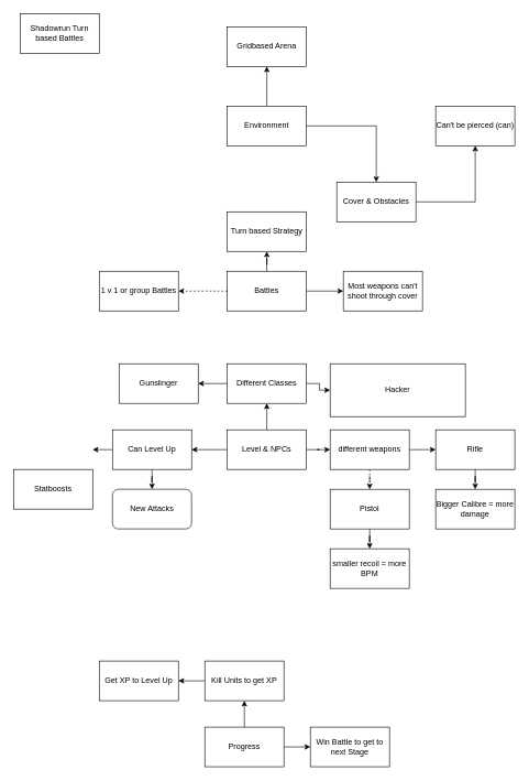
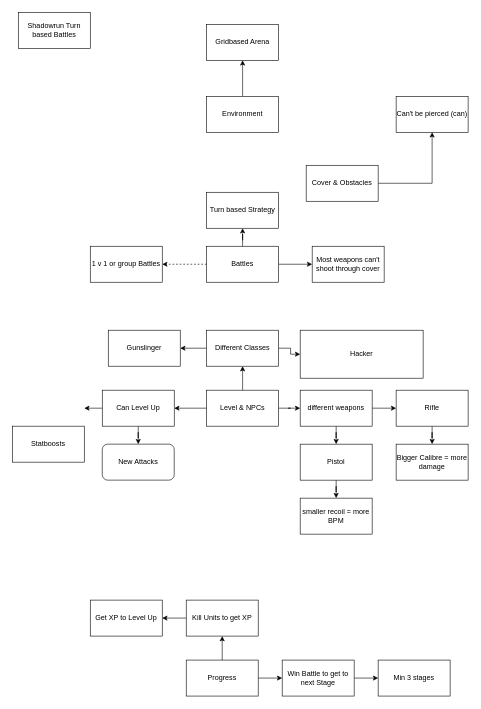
  <mxCell id="0" />
  <mxCell id="1" parent="0" />
  <mxCell id="2" value="Shadowrun Turn based Battles" style="rounded=0;whiteSpace=wrap;html=1;" vertex="1" parent="1"><mxGeometry x="30" y="20" width="120" height="60" as="geometry" /></mxCell>
  <mxCell id="3" value="" style="edgeStyle=orthogonalEdgeStyle;rounded=0;orthogonalLoop=1;jettySize=auto;html=1;" edge="1" parent="1" source="5" target="6"><mxGeometry relative="1" as="geometry" /></mxCell>
- <mxCell id="4" value="" style="edgeStyle=orthogonalEdgeStyle;rounded=0;orthogonalLoop=1;jettySize=auto;html=1;" edge="1" parent="1" source="5" target="8"><mxGeometry relative="1" as="geometry" /></mxCell>
  <mxCell id="5" value="Environment" style="rounded=0;whiteSpace=wrap;html=1;" vertex="1" parent="1"><mxGeometry x="344" y="160" width="120" height="60" as="geometry" /></mxCell>
  <mxCell id="6" value="Gridbased Arena" style="rounded=0;whiteSpace=wrap;html=1;" vertex="1" parent="1"><mxGeometry x="344" y="40" width="120" height="60" as="geometry" /></mxCell>
  <mxCell id="7" value="" style="edgeStyle=orthogonalEdgeStyle;rounded=0;orthogonalLoop=1;jettySize=auto;html=1;" edge="1" parent="1" source="8" target="29"><mxGeometry relative="1" as="geometry" /></mxCell>
  <mxCell id="8" value="Cover &amp;amp; Obstacles" style="rounded=0;whiteSpace=wrap;html=1;" vertex="1" parent="1"><mxGeometry x="510" y="275" width="120" height="60" as="geometry" /></mxCell>
  <mxCell id="9" value="" style="edgeStyle=orthogonalEdgeStyle;rounded=0;orthogonalLoop=1;jettySize=auto;html=1;" edge="1" parent="1" source="12" target="13"><mxGeometry relative="1" as="geometry" /></mxCell>
  <mxCell id="10" value="" style="edgeStyle=orthogonalEdgeStyle;rounded=0;orthogonalLoop=1;jettySize=auto;html=1;dashed=1;" edge="1" parent="1" source="12" target="14"><mxGeometry relative="1" as="geometry" /></mxCell>
  <mxCell id="11" value="" style="edgeStyle=orthogonalEdgeStyle;rounded=0;orthogonalLoop=1;jettySize=auto;html=1;" edge="1" parent="1" source="12" target="30"><mxGeometry relative="1" as="geometry" /></mxCell>
  <mxCell id="12" value="Battles" style="rounded=0;whiteSpace=wrap;html=1;" vertex="1" parent="1"><mxGeometry x="344" y="410" width="120" height="60" as="geometry" /></mxCell>
  <mxCell id="13" value="Turn based Strategy" style="rounded=0;whiteSpace=wrap;html=1;" vertex="1" parent="1"><mxGeometry x="344" y="320" width="120" height="60" as="geometry" /></mxCell>
  <mxCell id="14" value="1 v 1 or group Battles" style="rounded=0;whiteSpace=wrap;html=1;" vertex="1" parent="1"><mxGeometry x="150" y="410" width="120" height="60" as="geometry" /></mxCell>
  <mxCell id="15" value="" style="edgeStyle=orthogonalEdgeStyle;rounded=0;orthogonalLoop=1;jettySize=auto;html=1;" edge="1" parent="1" source="18" target="21"><mxGeometry relative="1" as="geometry" /></mxCell>
  <mxCell id="16" value="" style="edgeStyle=orthogonalEdgeStyle;rounded=0;orthogonalLoop=1;jettySize=auto;html=1;" edge="1" parent="1" source="18" target="24"><mxGeometry relative="1" as="geometry" /></mxCell>
  <mxCell id="17" value="" style="edgeStyle=orthogonalEdgeStyle;rounded=0;orthogonalLoop=1;jettySize=auto;html=1;" edge="1" parent="1" source="18" target="33"><mxGeometry relative="1" as="geometry" /></mxCell>
  <mxCell id="18" value="Level &amp;amp; NPCs" style="rounded=0;whiteSpace=wrap;html=1;" vertex="1" parent="1"><mxGeometry x="344" y="650" width="120" height="60" as="geometry" /></mxCell>
  <mxCell id="19" value="" style="edgeStyle=orthogonalEdgeStyle;rounded=0;orthogonalLoop=1;jettySize=auto;html=1;" edge="1" parent="1" source="21"><mxGeometry relative="1" as="geometry"><mxPoint x="140" y="680" as="targetPoint" /></mxGeometry></mxCell>
  <mxCell id="20" value="" style="edgeStyle=orthogonalEdgeStyle;rounded=0;orthogonalLoop=1;jettySize=auto;html=1;" edge="1" parent="1" source="21" target="28"><mxGeometry relative="1" as="geometry" /></mxCell>
  <mxCell id="21" value="Can Level Up" style="rounded=0;whiteSpace=wrap;html=1;" vertex="1" parent="1"><mxGeometry x="170" y="650" width="120" height="60" as="geometry" /></mxCell>
  <mxCell id="22" value="" style="edgeStyle=orthogonalEdgeStyle;rounded=0;orthogonalLoop=1;jettySize=auto;html=1;" edge="1" parent="1" source="24" target="25"><mxGeometry relative="1" as="geometry" /></mxCell>
  <mxCell id="23" value="" style="edgeStyle=orthogonalEdgeStyle;rounded=0;orthogonalLoop=1;jettySize=auto;html=1;" edge="1" parent="1" source="24" target="26"><mxGeometry relative="1" as="geometry" /></mxCell>
  <mxCell id="24" value="Different Classes" style="rounded=0;whiteSpace=wrap;html=1;" vertex="1" parent="1"><mxGeometry x="344" y="550" width="120" height="60" as="geometry" /></mxCell>
  <mxCell id="25" value="Gunslinger" style="rounded=0;whiteSpace=wrap;html=1;" vertex="1" parent="1"><mxGeometry x="180" y="550" width="120" height="60" as="geometry" /></mxCell>
  <mxCell id="26" value="Hacker" style="rounded=0;whiteSpace=wrap;html=1;" vertex="1" parent="1"><mxGeometry x="500" y="550" width="205" height="80" as="geometry" /></mxCell>
  <mxCell id="27" value="Statboosts" style="rounded=0;whiteSpace=wrap;html=1;" vertex="1" parent="1"><mxGeometry x="20" y="710" width="120" height="60" as="geometry" /></mxCell>
  <mxCell id="28" value="New Attacks" style="whiteSpace=wrap;html=1;rounded=1;" vertex="1" parent="1"><mxGeometry x="170" y="740" width="120" height="60" as="geometry" /></mxCell>
  <mxCell id="29" value="Can't be pierced (can)" style="rounded=0;whiteSpace=wrap;html=1;" vertex="1" parent="1"><mxGeometry x="660" y="160" width="120" height="60" as="geometry" /></mxCell>
  <mxCell id="30" value="Most weapons can't shoot through cover" style="rounded=0;whiteSpace=wrap;html=1;" vertex="1" parent="1"><mxGeometry x="520" y="410" width="120" height="60" as="geometry" /></mxCell>
  <mxCell id="31" value="" style="edgeStyle=orthogonalEdgeStyle;rounded=0;orthogonalLoop=1;jettySize=auto;html=1;" edge="1" parent="1" source="33" target="37"><mxGeometry relative="1" as="geometry" /></mxCell>
- <mxCell id="32" value="" style="edgeStyle=orthogonalEdgeStyle;rounded=0;orthogonalLoop=1;jettySize=auto;html=1;dashed=1;" edge="1" parent="1" source="33" target="35"><mxGeometry relative="1" as="geometry" /></mxCell>
+ <mxCell id="32" value="" style="edgeStyle=orthogonalEdgeStyle;rounded=0;orthogonalLoop=1;jettySize=auto;html=1;" edge="1" parent="1" source="33" target="35"><mxGeometry relative="1" as="geometry" /></mxCell>
  <mxCell id="33" value="different weapons" style="rounded=0;whiteSpace=wrap;html=1;" vertex="1" parent="1"><mxGeometry x="500" y="650" width="120" height="60" as="geometry" /></mxCell>
  <mxCell id="34" value="" style="edgeStyle=orthogonalEdgeStyle;rounded=0;orthogonalLoop=1;jettySize=auto;html=1;" edge="1" parent="1" source="35" target="38"><mxGeometry relative="1" as="geometry" /></mxCell>
  <mxCell id="35" value="Pistol" style="rounded=0;whiteSpace=wrap;html=1;" vertex="1" parent="1"><mxGeometry x="500" y="740" width="120" height="60" as="geometry" /></mxCell>
  <mxCell id="36" value="" style="edgeStyle=orthogonalEdgeStyle;rounded=0;orthogonalLoop=1;jettySize=auto;html=1;" edge="1" parent="1" source="37" target="39"><mxGeometry relative="1" as="geometry" /></mxCell>
  <mxCell id="37" value="Rifle" style="rounded=0;whiteSpace=wrap;html=1;" vertex="1" parent="1"><mxGeometry x="660" y="650" width="120" height="60" as="geometry" /></mxCell>
  <mxCell id="38" value="smaller recoil = more BPM" style="rounded=0;whiteSpace=wrap;html=1;" vertex="1" parent="1"><mxGeometry x="500" y="830" width="120" height="60" as="geometry" /></mxCell>
  <mxCell id="39" value="Bigger Calibre = more damage" style="rounded=0;whiteSpace=wrap;html=1;" vertex="1" parent="1"><mxGeometry x="660" y="740" width="120" height="60" as="geometry" /></mxCell>
  <mxCell id="40" value="" style="edgeStyle=orthogonalEdgeStyle;rounded=0;orthogonalLoop=1;jettySize=auto;html=1;" edge="1" parent="1" source="42" target="44"><mxGeometry relative="1" as="geometry" /></mxCell>
  <mxCell id="41" value="" style="edgeStyle=orthogonalEdgeStyle;rounded=0;orthogonalLoop=1;jettySize=auto;html=1;" edge="1" parent="1" source="42" target="47"><mxGeometry relative="1" as="geometry" /></mxCell>
  <mxCell id="42" value="Progress" style="rounded=0;whiteSpace=wrap;html=1;" vertex="1" parent="1"><mxGeometry x="310" y="1100" width="120" height="60" as="geometry" /></mxCell>
  <mxCell id="43" value="" style="edgeStyle=orthogonalEdgeStyle;rounded=0;orthogonalLoop=1;jettySize=auto;html=1;" edge="1" parent="1" source="44" target="45"><mxGeometry relative="1" as="geometry" /></mxCell>
  <mxCell id="44" value="Kill Units to get XP" style="rounded=0;whiteSpace=wrap;html=1;" vertex="1" parent="1"><mxGeometry x="310" y="1000" width="120" height="60" as="geometry" /></mxCell>
  <mxCell id="45" value="Get XP to Level Up" style="rounded=0;whiteSpace=wrap;html=1;" vertex="1" parent="1"><mxGeometry x="150" y="1000" width="120" height="60" as="geometry" /></mxCell>
+ <mxCell id="46" value="" style="edgeStyle=orthogonalEdgeStyle;rounded=0;orthogonalLoop=1;jettySize=auto;html=1;" edge="1" parent="1" source="47" target="48"><mxGeometry relative="1" as="geometry" /></mxCell>
  <mxCell id="47" value="Win Battle to get to next Stage" style="rounded=0;whiteSpace=wrap;html=1;" vertex="1" parent="1"><mxGeometry x="470" y="1100" width="120" height="60" as="geometry" /></mxCell>
+ <mxCell id="48" value="Min 3 stages" style="rounded=0;whiteSpace=wrap;html=1;" vertex="1" parent="1"><mxGeometry x="630" y="1100" width="120" height="60" as="geometry" /></mxCell>
